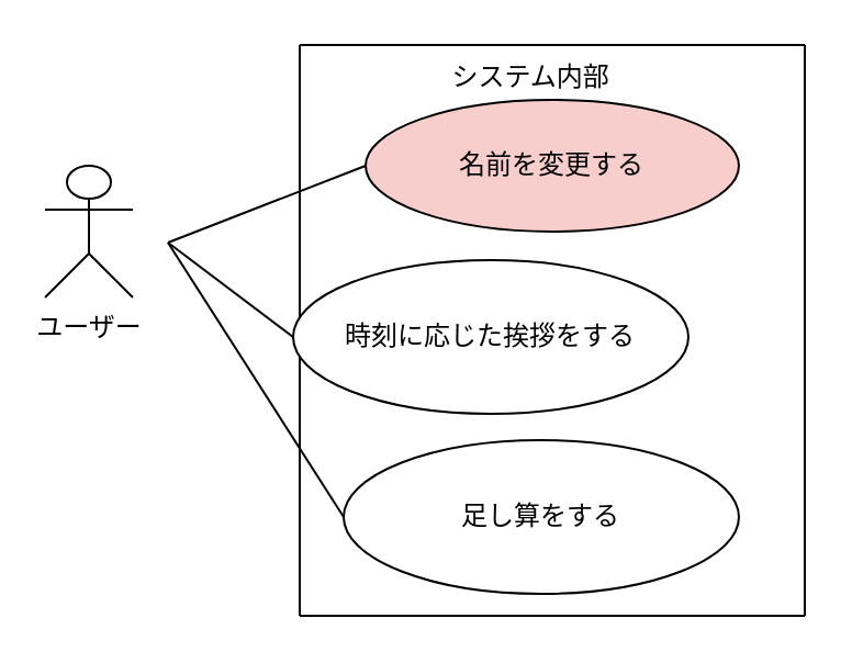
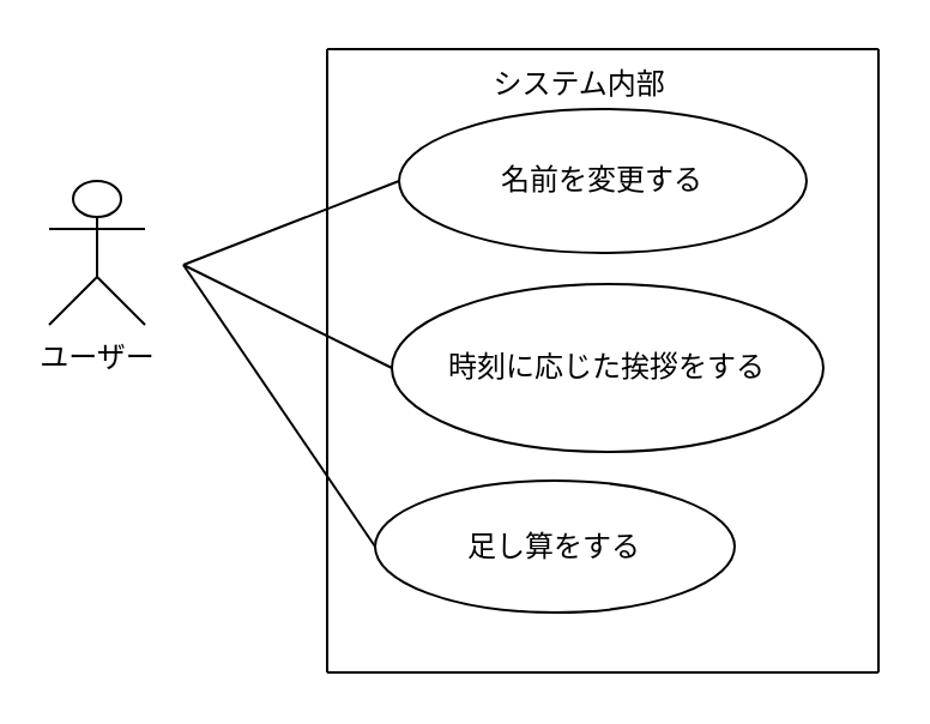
  <mxCell id="0" />
  <mxCell id="1" parent="0" />
  <mxCell id="2" value="ユーザー" style="shape=umlActor;verticalLabelPosition=bottom;verticalAlign=top;html=1;" parent="1" vertex="1"><mxGeometry x="20" y="75" width="40" height="60" as="geometry" /></mxCell>
  <mxCell id="3" value="" style="endArrow=none;html=1;rounded=0;jumpSize=6;" parent="1" edge="1"><mxGeometry width="50" height="50" relative="1" as="geometry"><mxPoint x="136" y="280" as="sourcePoint" /><mxPoint x="136" y="20" as="targetPoint" /></mxGeometry></mxCell>
  <mxCell id="4" value="" style="endArrow=none;html=1;rounded=0;" parent="1" edge="1"><mxGeometry width="50" height="50" relative="1" as="geometry"><mxPoint x="136" y="280" as="sourcePoint" /><mxPoint x="366" y="280" as="targetPoint" /></mxGeometry></mxCell>
  <mxCell id="5" value="" style="endArrow=none;html=1;rounded=0;endSize=6;" parent="1" edge="1"><mxGeometry width="50" height="50" relative="1" as="geometry"><mxPoint x="366" y="280" as="sourcePoint" /><mxPoint x="366" y="20" as="targetPoint" /></mxGeometry></mxCell>
  <mxCell id="6" value="" style="endArrow=none;html=1;rounded=0;" parent="1" edge="1"><mxGeometry width="50" height="50" relative="1" as="geometry"><mxPoint x="136" y="20" as="sourcePoint" /><mxPoint x="366" y="20" as="targetPoint" /></mxGeometry></mxCell>
- <mxCell id="7" value="名前を変更する" style="ellipse;whiteSpace=wrap;html=1;fillColor=#f8cecc;" parent="1" vertex="1"><mxGeometry x="166" y="45" width="170" height="60" as="geometry" /></mxCell>
+ <mxCell id="7" value="名前を変更する" style="ellipse;whiteSpace=wrap;html=1;" parent="1" vertex="1"><mxGeometry x="166" y="45" width="170" height="60" as="geometry" /></mxCell>
  <mxCell id="8" value="システム内部" style="text;html=1;align=center;verticalAlign=middle;resizable=0;points=[];autosize=1;strokeColor=none;fillColor=none;" parent="1" vertex="1"><mxGeometry x="191" y="20" width="100" height="30" as="geometry" /></mxCell>
- <mxCell id="9" value="時刻に応じた挨拶をする" style="ellipse;whiteSpace=wrap;html=1;" parent="1" vertex="1"><mxGeometry x="133" y="118" width="180" height="70" as="geometry" /></mxCell>
+ <mxCell id="9" value="時刻に応じた挨拶をする" style="ellipse;whiteSpace=wrap;html=1;" parent="1" vertex="1"><mxGeometry x="163" y="118" width="180" height="70" as="geometry" /></mxCell>
  <mxCell id="10" value="" style="endArrow=none;html=1;rounded=0;entryX=0;entryY=0.5;entryDx=0;entryDy=0;" parent="1" target="7" edge="1"><mxGeometry width="50" height="50" relative="1" as="geometry"><mxPoint x="76" y="110" as="sourcePoint" /><mxPoint x="176" y="60" as="targetPoint" /></mxGeometry></mxCell>
  <mxCell id="11" value="" style="endArrow=none;html=1;rounded=0;entryX=0;entryY=0.5;entryDx=0;entryDy=0;" parent="1" target="9" edge="1"><mxGeometry width="50" height="50" relative="1" as="geometry"><mxPoint x="76" y="110" as="sourcePoint" /><mxPoint x="176" y="60" as="targetPoint" /></mxGeometry></mxCell>
- <mxCell id="12" value="足し算をする" style="ellipse;whiteSpace=wrap;html=1;" vertex="1" parent="1"><mxGeometry x="156" y="200" width="180" height="70" as="geometry" /></mxCell>
+ <mxCell id="12" value="足し算をする" style="ellipse;whiteSpace=wrap;html=1;" vertex="1" parent="1"><mxGeometry x="156" y="200" width="150" height="55" as="geometry" /></mxCell>
  <mxCell id="13" value="" style="endArrow=none;html=1;rounded=0;entryX=0;entryY=0.5;entryDx=0;entryDy=0;" edge="1" parent="1" target="12"><mxGeometry width="50" height="50" relative="1" as="geometry"><mxPoint x="76" y="110" as="sourcePoint" /><mxPoint x="169" y="130" as="targetPoint" /></mxGeometry></mxCell>
